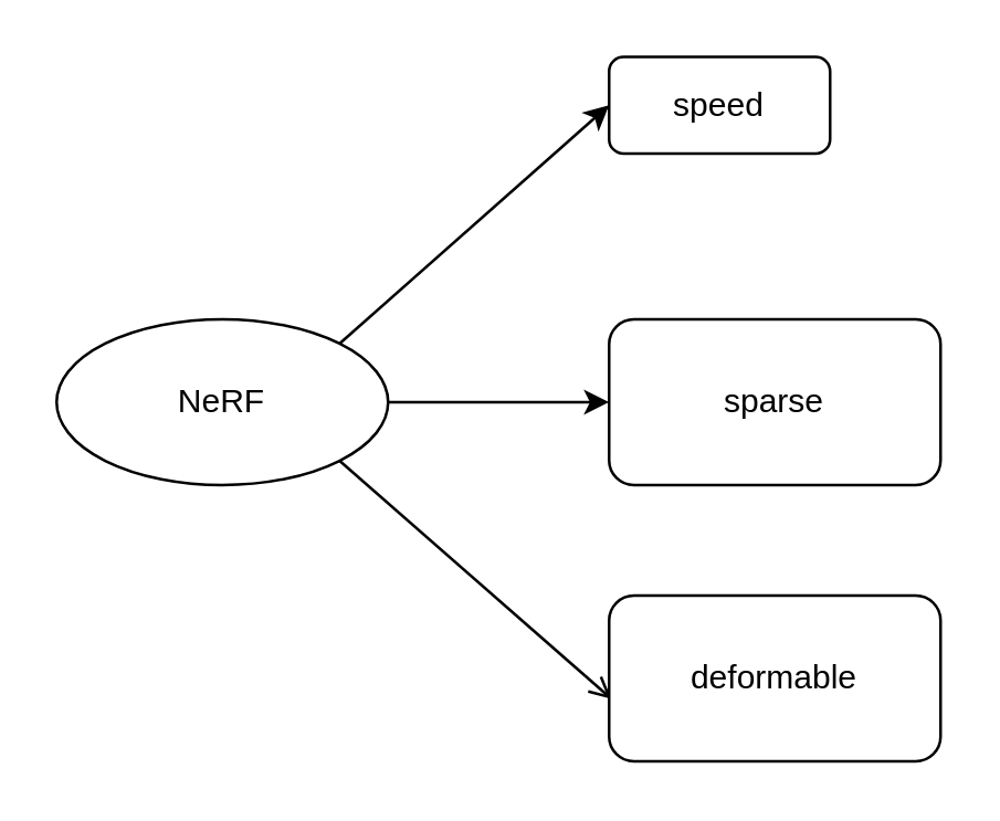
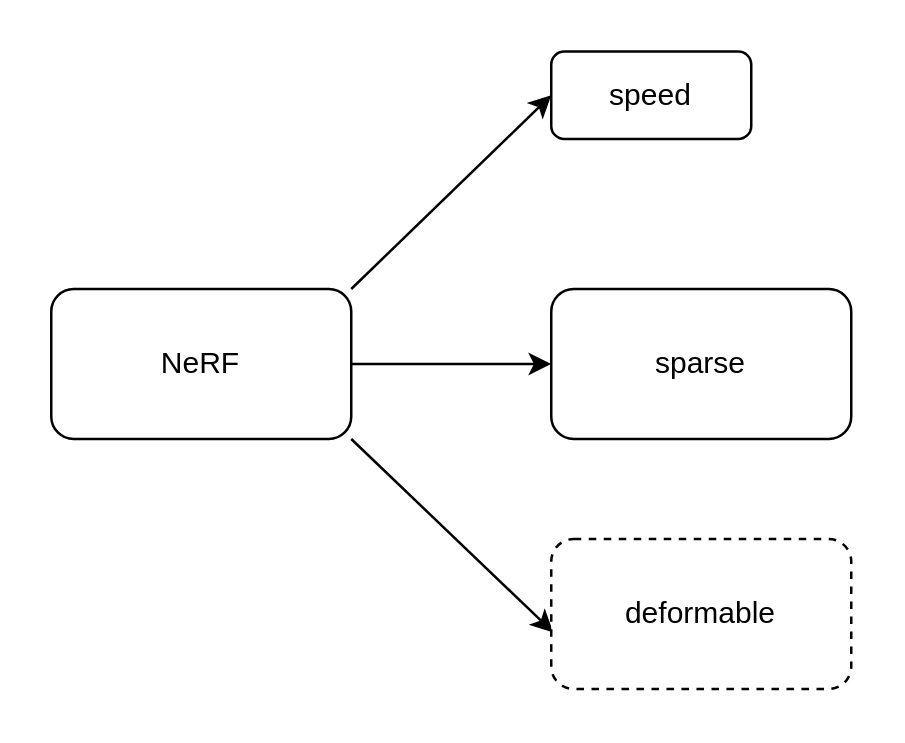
  <mxCell id="0" />
  <mxCell id="1" parent="0" />
  <mxCell id="2" value="" style="edgeStyle=orthogonalEdgeStyle;rounded=0;orthogonalLoop=1;jettySize=auto;html=1;" edge="1" parent="1" source="5" target="6"><mxGeometry relative="1" as="geometry" /></mxCell>
  <mxCell id="3" style="rounded=0;orthogonalLoop=1;jettySize=auto;html=1;exitX=1;exitY=0;exitDx=0;exitDy=0;strokeColor=default;entryX=0;entryY=0.5;entryDx=0;entryDy=0;" edge="1" parent="1" source="5" target="7"><mxGeometry relative="1" as="geometry"><mxPoint x="210" y="65" as="targetPoint" /></mxGeometry></mxCell>
- <mxCell id="4" style="edgeStyle=none;rounded=0;orthogonalLoop=1;jettySize=auto;html=1;exitX=1;exitY=1;exitDx=0;exitDy=0;entryX=0.007;entryY=0.623;entryDx=0;entryDy=0;entryPerimeter=0;strokeColor=default;endArrow=open;" edge="1" parent="1" source="5" target="8"><mxGeometry relative="1" as="geometry" /></mxCell>
- <mxCell id="5" value="NeRF" style="ellipse;whiteSpace=wrap;html=1;" vertex="1" parent="1"><mxGeometry x="20" y="115" width="120" height="60" as="geometry" /></mxCell>
+ <mxCell id="4" style="edgeStyle=none;rounded=0;orthogonalLoop=1;jettySize=auto;html=1;exitX=1;exitY=1;exitDx=0;exitDy=0;entryX=0.007;entryY=0.623;entryDx=0;entryDy=0;entryPerimeter=0;strokeColor=default;" edge="1" parent="1" source="5" target="8"><mxGeometry relative="1" as="geometry" /></mxCell>
+ <mxCell id="5" value="NeRF" style="rounded=1;whiteSpace=wrap;html=1;" vertex="1" parent="1"><mxGeometry x="20" y="115" width="120" height="60" as="geometry" /></mxCell>
  <mxCell id="6" value="sparse" style="whiteSpace=wrap;html=1;rounded=1;" vertex="1" parent="1"><mxGeometry x="220" y="115" width="120" height="60" as="geometry" /></mxCell>
  <mxCell id="7" value="speed" style="whiteSpace=wrap;html=1;rounded=1;" vertex="1" parent="1"><mxGeometry x="220" y="20" width="80" height="35" as="geometry" /></mxCell>
- <mxCell id="8" value="deformable" style="whiteSpace=wrap;html=1;rounded=1;" vertex="1" parent="1"><mxGeometry x="220" y="215" width="120" height="60" as="geometry" /></mxCell>
+ <mxCell id="8" value="deformable" style="whiteSpace=wrap;html=1;rounded=1;dashed=1;" vertex="1" parent="1"><mxGeometry x="220" y="215" width="120" height="60" as="geometry" /></mxCell>
